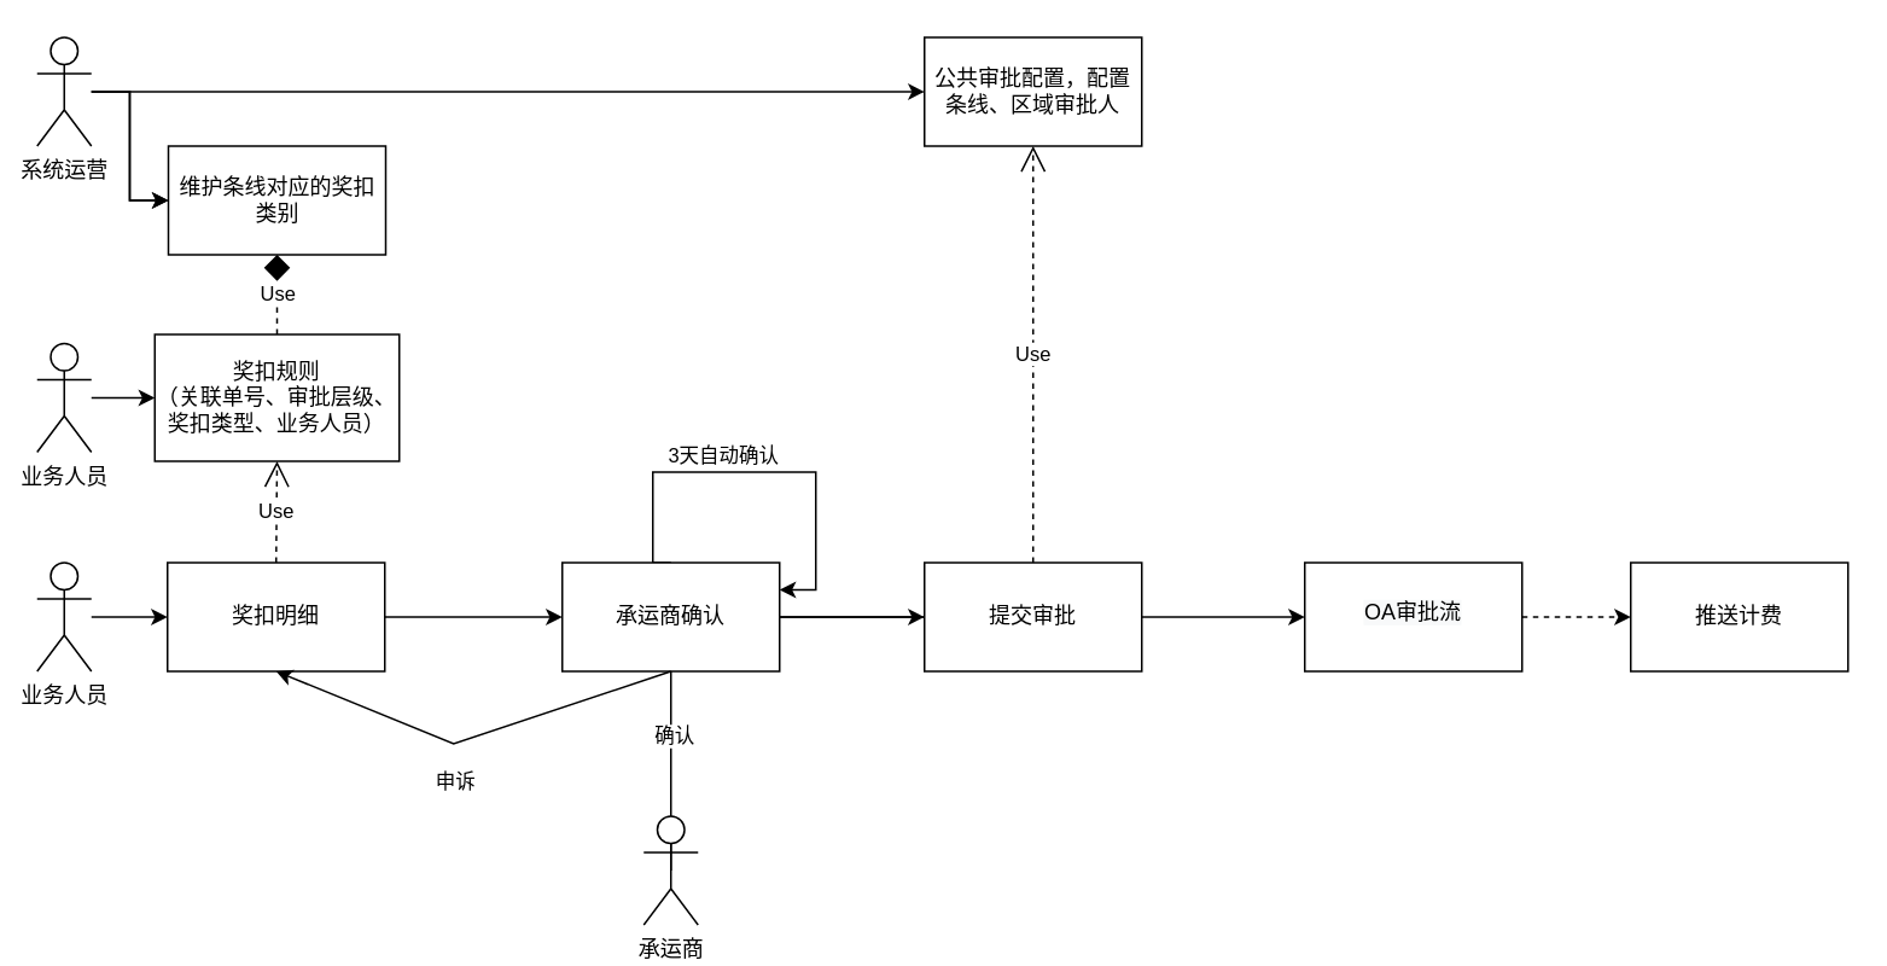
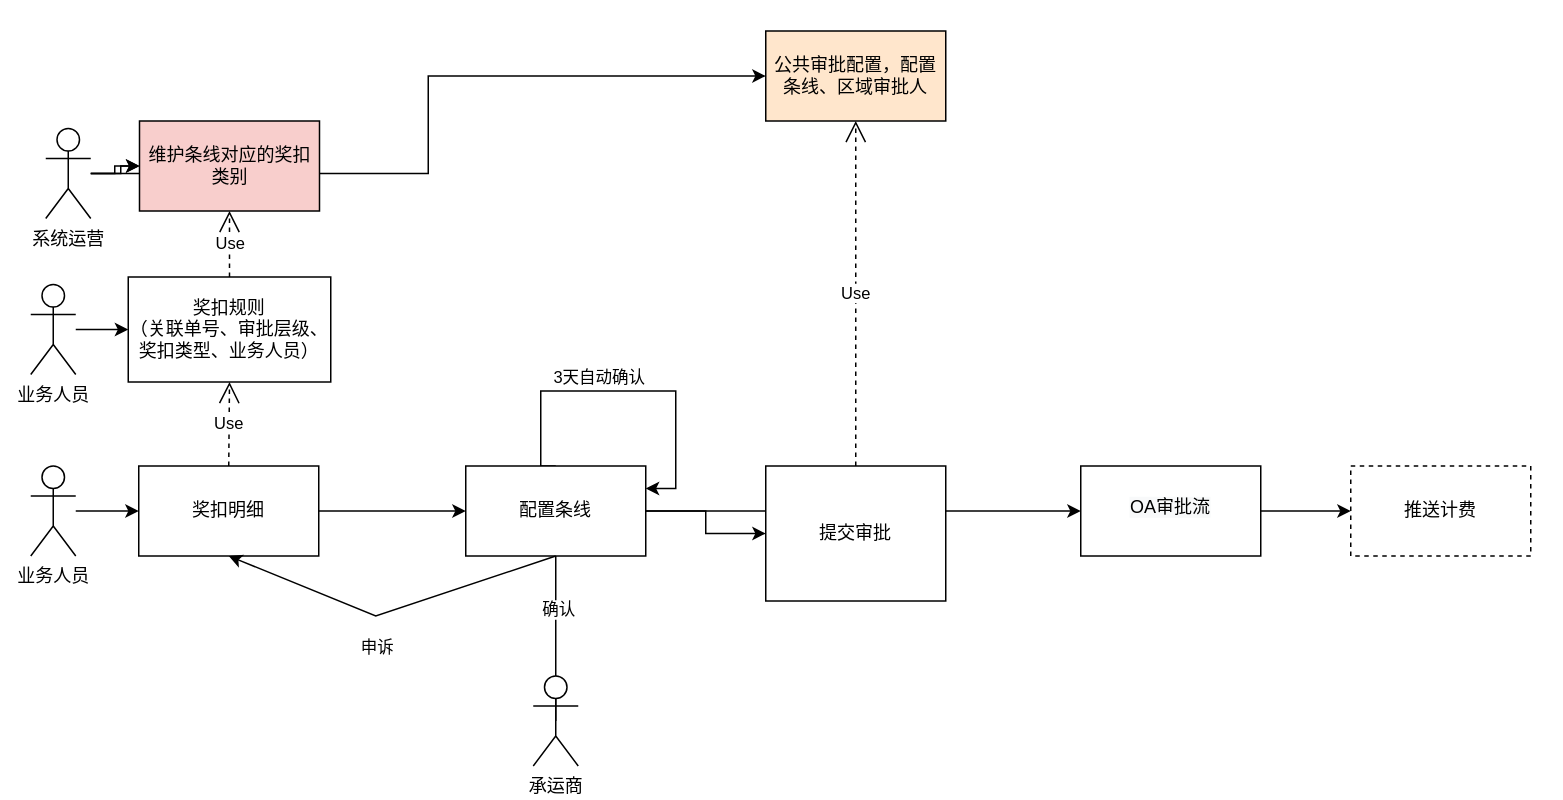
  <mxCell id="0" />
  <mxCell id="1" parent="0" />
  <mxCell id="2" style="edgeStyle=orthogonalEdgeStyle;rounded=0;orthogonalLoop=1;jettySize=auto;html=1;exitX=0.5;exitY=1;exitDx=0;exitDy=0;" parent="1" edge="1"><mxGeometry relative="1" as="geometry"><mxPoint x="305" y="110" as="sourcePoint" /><mxPoint x="305" y="110" as="targetPoint" /></mxGeometry></mxCell>
  <mxCell id="3" value="" style="edgeStyle=orthogonalEdgeStyle;rounded=0;orthogonalLoop=1;jettySize=auto;html=1;" parent="1" source="4" target="5" edge="1"><mxGeometry relative="1" as="geometry" /></mxCell>
  <mxCell id="4" value="业务人员" style="shape=umlActor;verticalLabelPosition=bottom;verticalAlign=top;html=1;" parent="1" vertex="1"><mxGeometry x="20" y="189" width="30" height="60" as="geometry" /></mxCell>
  <mxCell id="5" value="奖扣规则&lt;br&gt;（关联单号、审批层级、奖扣类型、业务人员）" style="whiteSpace=wrap;html=1;verticalAlign=middle;" parent="1" vertex="1"><mxGeometry x="85" y="184" width="135" height="70" as="geometry" /></mxCell>
  <mxCell id="6" value="" style="edgeStyle=orthogonalEdgeStyle;rounded=0;orthogonalLoop=1;jettySize=auto;html=1;" parent="1" source="9" target="10" edge="1"><mxGeometry relative="1" as="geometry" /></mxCell>
  <mxCell id="7" value="" style="edgeStyle=elbowEdgeStyle;rounded=0;orthogonalLoop=1;jettySize=auto;html=1;" parent="1" source="9" target="10" edge="1"><mxGeometry relative="1" as="geometry" /></mxCell>
  <mxCell id="8" value="" style="edgeStyle=elbowEdgeStyle;rounded=0;orthogonalLoop=1;jettySize=auto;html=1;" parent="1" source="9" target="25" edge="1"><mxGeometry relative="1" as="geometry" /></mxCell>
- <mxCell id="9" value="系统运营" style="shape=umlActor;verticalLabelPosition=bottom;verticalAlign=top;html=1;" parent="1" vertex="1"><mxGeometry x="20" y="20" width="30" height="60" as="geometry" /></mxCell>
- <mxCell id="10" value="维护条线对应的奖扣类别" style="whiteSpace=wrap;html=1;verticalAlign=middle;" parent="1" vertex="1"><mxGeometry x="92.5" y="80" width="120" height="60" as="geometry" /></mxCell>
- <mxCell id="11" value="Use" style="endArrow=diamond;endSize=12;dashed=1;html=1;rounded=0;entryX=0.5;entryY=1;entryDx=0;entryDy=0;exitX=0.5;exitY=0;exitDx=0;exitDy=0;" parent="1" source="5" target="10" edge="1"><mxGeometry width="160" relative="1" as="geometry"><mxPoint x="150" y="170" as="sourcePoint" /><mxPoint x="310" y="170" as="targetPoint" /></mxGeometry></mxCell>
+ <mxCell id="9" value="系统运营" style="shape=umlActor;verticalLabelPosition=bottom;verticalAlign=top;html=1;" parent="1" vertex="1"><mxGeometry x="30" y="85" width="30" height="60" as="geometry" /></mxCell>
+ <mxCell id="10" value="维护条线对应的奖扣类别" style="whiteSpace=wrap;html=1;verticalAlign=middle;fillColor=#f8cecc;" parent="1" vertex="1"><mxGeometry x="92.5" y="80" width="120" height="60" as="geometry" /></mxCell>
+ <mxCell id="11" value="Use" style="endArrow=open;endSize=12;dashed=1;html=1;rounded=0;entryX=0.5;entryY=1;entryDx=0;entryDy=0;exitX=0.5;exitY=0;exitDx=0;exitDy=0;" parent="1" source="5" target="10" edge="1"><mxGeometry width="160" relative="1" as="geometry"><mxPoint x="150" y="170" as="sourcePoint" /><mxPoint x="310" y="170" as="targetPoint" /></mxGeometry></mxCell>
  <mxCell id="12" value="" style="edgeStyle=orthogonalEdgeStyle;rounded=0;orthogonalLoop=1;jettySize=auto;html=1;" parent="1" source="13" target="15" edge="1"><mxGeometry relative="1" as="geometry" /></mxCell>
  <mxCell id="13" value="业务人员" style="shape=umlActor;verticalLabelPosition=bottom;verticalAlign=top;html=1;" parent="1" vertex="1"><mxGeometry x="20" y="310" width="30" height="60" as="geometry" /></mxCell>
  <mxCell id="14" value="" style="edgeStyle=orthogonalEdgeStyle;rounded=0;orthogonalLoop=1;jettySize=auto;html=1;" parent="1" source="15" target="20" edge="1"><mxGeometry relative="1" as="geometry" /></mxCell>
  <mxCell id="15" value="奖扣明细" style="whiteSpace=wrap;html=1;verticalAlign=middle;" parent="1" vertex="1"><mxGeometry x="92" y="310" width="120" height="60" as="geometry" /></mxCell>
  <mxCell id="16" value="" style="edgeStyle=orthogonalEdgeStyle;rounded=0;orthogonalLoop=1;jettySize=auto;html=1;" parent="1" source="20" target="22" edge="1"><mxGeometry relative="1" as="geometry" /></mxCell>
  <mxCell id="17" style="edgeStyle=orthogonalEdgeStyle;rounded=0;orthogonalLoop=1;jettySize=auto;html=1;exitX=0.5;exitY=0;exitDx=0;exitDy=0;entryX=1;entryY=0.25;entryDx=0;entryDy=0;" parent="1" source="20" target="20" edge="1"><mxGeometry relative="1" as="geometry"><mxPoint x="440" y="340" as="targetPoint" /><Array as="points"><mxPoint x="360" y="310" /><mxPoint x="360" y="260" /><mxPoint x="450" y="260" /><mxPoint x="450" y="325" /></Array></mxGeometry></mxCell>
  <mxCell id="18" value="3天自动确认" style="edgeLabel;html=1;align=center;verticalAlign=middle;resizable=0;points=[];" parent="17" vertex="1" connectable="0"><mxGeometry x="0.054" y="-3" relative="1" as="geometry"><mxPoint x="-26" y="-13" as="offset" /></mxGeometry></mxCell>
  <mxCell id="19" value="" style="edgeStyle=orthogonalEdgeStyle;rounded=0;orthogonalLoop=1;jettySize=auto;html=1;exitX=1;exitY=0.5;exitDx=0;exitDy=0;" parent="1" source="20" target="24" edge="1"><mxGeometry relative="1" as="geometry" /></mxCell>
- <mxCell id="20" value="承运商确认" style="whiteSpace=wrap;html=1;verticalAlign=middle;" parent="1" vertex="1"><mxGeometry x="310" y="310" width="120" height="60" as="geometry" /></mxCell>
- <mxCell id="21" value="" style="edgeStyle=orthogonalEdgeStyle;rounded=0;orthogonalLoop=1;jettySize=auto;html=1;dashed=1;" parent="1" source="22" target="23" edge="1"><mxGeometry relative="1" as="geometry" /></mxCell>
+ <mxCell id="20" value="配置条线" style="whiteSpace=wrap;html=1;verticalAlign=middle;" parent="1" vertex="1"><mxGeometry x="310" y="310" width="120" height="60" as="geometry" /></mxCell>
+ <mxCell id="21" value="" style="edgeStyle=orthogonalEdgeStyle;rounded=0;orthogonalLoop=1;jettySize=auto;html=1;" parent="1" source="22" target="23" edge="1"><mxGeometry relative="1" as="geometry" /></mxCell>
  <mxCell id="22" value="&#10;&lt;span style=&quot;color: rgb(0, 0, 0); font-family: Helvetica; font-size: 12px; font-style: normal; font-variant-ligatures: normal; font-variant-caps: normal; font-weight: 400; letter-spacing: normal; orphans: 2; text-align: center; text-indent: 0px; text-transform: none; widows: 2; word-spacing: 0px; -webkit-text-stroke-width: 0px; background-color: rgb(248, 249, 250); text-decoration-thickness: initial; text-decoration-style: initial; text-decoration-color: initial; float: none; display: inline !important;&quot;&gt;OA审批流&lt;/span&gt;&#10;&#10;" style="whiteSpace=wrap;html=1;verticalAlign=top;" parent="1" vertex="1"><mxGeometry x="720" y="310" width="120" height="60" as="geometry" /></mxCell>
- <mxCell id="23" value="推送计费" style="whiteSpace=wrap;html=1;verticalAlign=middle;" parent="1" vertex="1"><mxGeometry x="900" y="310" width="120" height="60" as="geometry" /></mxCell>
- <mxCell id="24" value="提交审批" style="whiteSpace=wrap;html=1;verticalAlign=middle;" parent="1" vertex="1"><mxGeometry x="510" y="310" width="120" height="60" as="geometry" /></mxCell>
- <mxCell id="25" value="公共审批配置，配置条线、区域审批人" style="whiteSpace=wrap;html=1;verticalAlign=middle;" parent="1" vertex="1"><mxGeometry x="510" y="20" width="120" height="60" as="geometry" /></mxCell>
+ <mxCell id="23" value="推送计费" style="whiteSpace=wrap;html=1;verticalAlign=middle;dashed=1;" parent="1" vertex="1"><mxGeometry x="900" y="310" width="120" height="60" as="geometry" /></mxCell>
+ <mxCell id="24" value="提交审批" style="whiteSpace=wrap;html=1;verticalAlign=middle;" parent="1" vertex="1"><mxGeometry x="510" y="310" width="120" height="90" as="geometry" /></mxCell>
+ <mxCell id="25" value="公共审批配置，配置条线、区域审批人" style="whiteSpace=wrap;html=1;verticalAlign=middle;fillColor=#ffe6cc;" parent="1" vertex="1"><mxGeometry x="510" y="20" width="120" height="60" as="geometry" /></mxCell>
  <mxCell id="26" value="Use" style="endArrow=open;endSize=12;dashed=1;html=1;rounded=0;entryX=0.5;entryY=1;entryDx=0;entryDy=0;exitX=0.5;exitY=0;exitDx=0;exitDy=0;" parent="1" source="24" target="25" edge="1"><mxGeometry width="160" relative="1" as="geometry"><mxPoint x="550" y="300" as="sourcePoint" /><mxPoint x="162.5" y="150" as="targetPoint" /></mxGeometry></mxCell>
  <mxCell id="27" style="edgeStyle=none;rounded=0;orthogonalLoop=1;jettySize=auto;html=1;exitX=0.5;exitY=0.5;exitDx=0;exitDy=0;exitPerimeter=0;entryX=0.5;entryY=1;entryDx=0;entryDy=0;endArrow=none;" parent="1" source="29" target="20" edge="1"><mxGeometry relative="1" as="geometry"><mxPoint x="340" y="500" as="targetPoint" /></mxGeometry></mxCell>
  <mxCell id="28" value="确认" style="edgeLabel;html=1;align=center;verticalAlign=middle;resizable=0;points=[];" parent="27" vertex="1" connectable="0"><mxGeometry x="0.369" y="-1" relative="1" as="geometry"><mxPoint as="offset" /></mxGeometry></mxCell>
  <mxCell id="29" value="承运商" style="shape=umlActor;verticalLabelPosition=bottom;verticalAlign=top;html=1;" parent="1" vertex="1"><mxGeometry x="355" y="450" width="30" height="60" as="geometry" /></mxCell>
  <mxCell id="30" value="Use" style="endArrow=open;endSize=12;dashed=1;html=1;rounded=0;entryX=0.5;entryY=1;entryDx=0;entryDy=0;exitX=0.5;exitY=0;exitDx=0;exitDy=0;" parent="1" source="15" target="5" edge="1"><mxGeometry width="160" relative="1" as="geometry"><mxPoint x="580" y="320" as="sourcePoint" /><mxPoint x="580" y="90" as="targetPoint" /></mxGeometry></mxCell>
  <mxCell id="31" style="edgeStyle=none;rounded=0;orthogonalLoop=1;jettySize=auto;html=1;exitX=0.5;exitY=1;exitDx=0;exitDy=0;entryX=0.5;entryY=1;entryDx=0;entryDy=0;" edge="1" parent="1" source="20" target="15"><mxGeometry relative="1" as="geometry"><mxPoint x="380" y="380" as="targetPoint" /><mxPoint x="380" y="490" as="sourcePoint" /><Array as="points"><mxPoint x="250" y="410" /></Array></mxGeometry></mxCell>
  <mxCell id="32" value="申诉" style="edgeLabel;html=1;align=center;verticalAlign=middle;resizable=0;points=[];" vertex="1" connectable="0" parent="31"><mxGeometry x="0.147" y="2" relative="1" as="geometry"><mxPoint x="7" y="21" as="offset" /></mxGeometry></mxCell>
